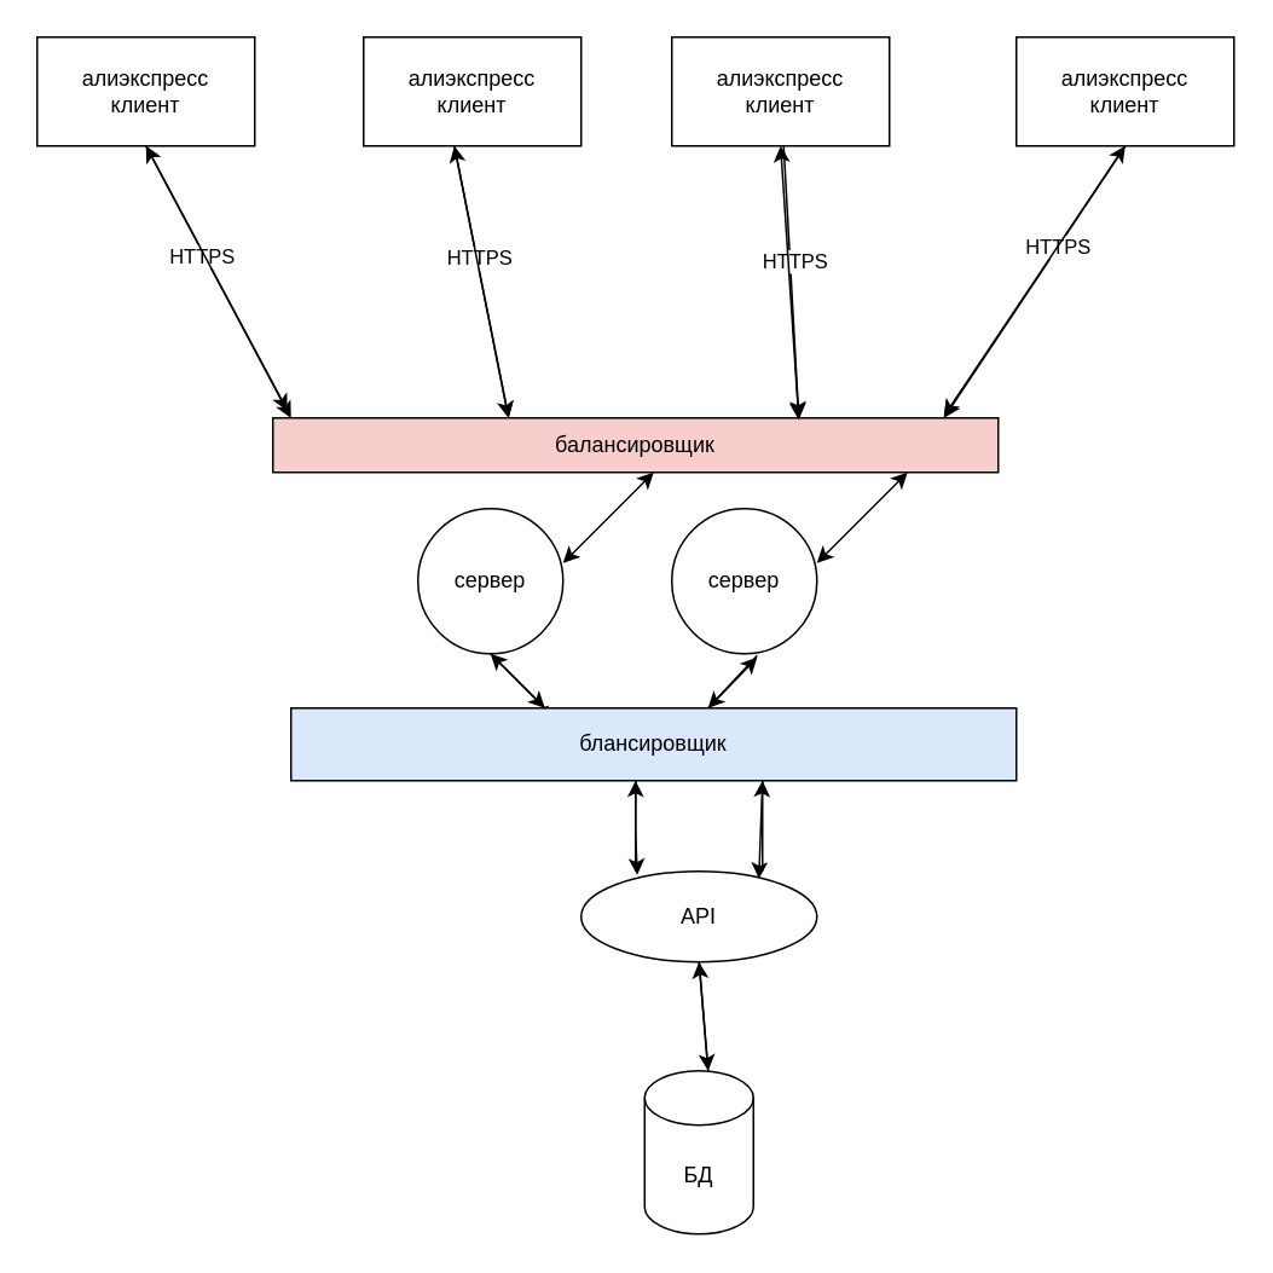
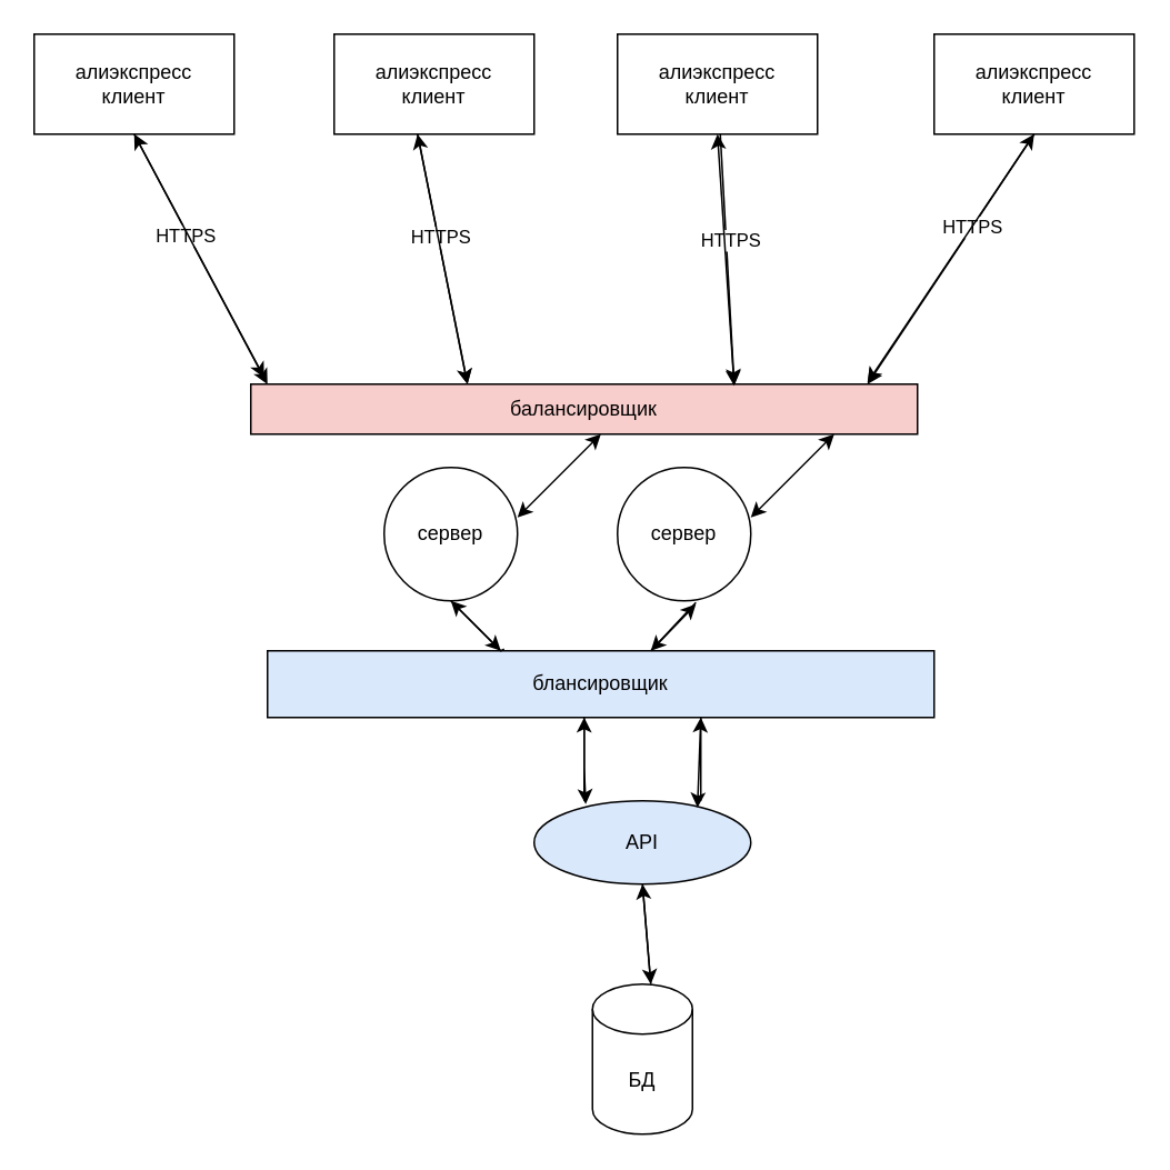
  <mxCell id="0" />
  <mxCell id="1" parent="0" />
  <mxCell id="2" value="&lt;font style=&quot;vertical-align: inherit&quot;&gt;&lt;font style=&quot;vertical-align: inherit&quot;&gt;&lt;font style=&quot;vertical-align: inherit&quot;&gt;&lt;font style=&quot;vertical-align: inherit&quot;&gt;&lt;font style=&quot;vertical-align: inherit&quot;&gt;&lt;font style=&quot;vertical-align: inherit&quot;&gt;алиэкспресс&lt;br&gt;клиент&lt;br&gt;&lt;/font&gt;&lt;/font&gt;&lt;/font&gt;&lt;/font&gt;&lt;/font&gt;&lt;/font&gt;" style="rounded=0;whiteSpace=wrap;html=1;" parent="1" vertex="1"><mxGeometry x="200" y="20" width="120" height="60" as="geometry" /></mxCell>
  <mxCell id="3" value="&lt;font style=&quot;vertical-align: inherit&quot;&gt;&lt;font style=&quot;vertical-align: inherit&quot;&gt;&lt;font style=&quot;vertical-align: inherit&quot;&gt;&lt;font style=&quot;vertical-align: inherit&quot;&gt;&lt;font style=&quot;vertical-align: inherit&quot;&gt;&lt;font style=&quot;vertical-align: inherit&quot;&gt;алиэкспресс&lt;br&gt;клиент&lt;br&gt;&lt;/font&gt;&lt;/font&gt;&lt;/font&gt;&lt;/font&gt;&lt;/font&gt;&lt;/font&gt;" style="rounded=0;whiteSpace=wrap;html=1;" parent="1" vertex="1"><mxGeometry x="20" y="20" width="120" height="60" as="geometry" /></mxCell>
  <mxCell id="4" value="&lt;font style=&quot;vertical-align: inherit&quot;&gt;&lt;font style=&quot;vertical-align: inherit&quot;&gt;&lt;font style=&quot;vertical-align: inherit&quot;&gt;&lt;font style=&quot;vertical-align: inherit&quot;&gt;алиэкспресс&lt;br&gt;клиент&lt;br&gt;&lt;/font&gt;&lt;/font&gt;&lt;/font&gt;&lt;/font&gt;" style="rounded=0;whiteSpace=wrap;html=1;" parent="1" vertex="1"><mxGeometry x="560" y="20" width="120" height="60" as="geometry" /></mxCell>
  <mxCell id="5" value="&lt;font style=&quot;vertical-align: inherit&quot;&gt;&lt;font style=&quot;vertical-align: inherit&quot;&gt;&lt;font style=&quot;vertical-align: inherit&quot;&gt;&lt;font style=&quot;vertical-align: inherit&quot;&gt;алиэкспресс&lt;br&gt;клиент&lt;br&gt;&lt;/font&gt;&lt;/font&gt;&lt;/font&gt;&lt;/font&gt;" style="rounded=0;whiteSpace=wrap;html=1;" parent="1" vertex="1"><mxGeometry x="370" y="20" width="120" height="60" as="geometry" /></mxCell>
  <mxCell id="6" value="" style="endArrow=classic;html=1;rounded=0;exitX=0.5;exitY=1;exitDx=0;exitDy=0;" parent="1" source="3" edge="1"><mxGeometry width="50" height="50" relative="1" as="geometry"><mxPoint x="300" y="220" as="sourcePoint" /><mxPoint x="160" y="230" as="targetPoint" /></mxGeometry></mxCell>
  <mxCell id="7" value="&lt;font style=&quot;vertical-align: inherit&quot;&gt;&lt;font style=&quot;vertical-align: inherit&quot;&gt;HTTPS&lt;/font&gt;&lt;/font&gt;" style="edgeLabel;html=1;align=center;verticalAlign=middle;resizable=0;points=[];" parent="6" vertex="1" connectable="0"><mxGeometry x="-0.201" y="-2" relative="1" as="geometry"><mxPoint as="offset" /></mxGeometry></mxCell>
  <mxCell id="8" value="" style="endArrow=classic;html=1;rounded=0;exitX=0.417;exitY=1;exitDx=0;exitDy=0;exitPerimeter=0;" parent="1" source="2" edge="1"><mxGeometry width="50" height="50" relative="1" as="geometry"><mxPoint x="390" y="260" as="sourcePoint" /><mxPoint x="280" y="230" as="targetPoint" /></mxGeometry></mxCell>
  <mxCell id="9" value="&lt;font style=&quot;vertical-align: inherit&quot;&gt;&lt;font style=&quot;vertical-align: inherit&quot;&gt;HTTPS&lt;/font&gt;&lt;/font&gt;" style="edgeLabel;html=1;align=center;verticalAlign=middle;resizable=0;points=[];" parent="8" vertex="1" connectable="0"><mxGeometry x="-0.157" y="1" relative="1" as="geometry"><mxPoint y="-1" as="offset" /></mxGeometry></mxCell>
  <mxCell id="10" value="" style="endArrow=classic;html=1;rounded=0;" parent="1" source="5" edge="1"><mxGeometry width="50" height="50" relative="1" as="geometry"><mxPoint x="390" y="260" as="sourcePoint" /><mxPoint x="440" y="230" as="targetPoint" /></mxGeometry></mxCell>
  <mxCell id="11" value="&lt;font style=&quot;vertical-align: inherit&quot;&gt;&lt;font style=&quot;vertical-align: inherit&quot;&gt;HTTPS&lt;/font&gt;&lt;/font&gt;" style="edgeLabel;html=1;align=center;verticalAlign=middle;resizable=0;points=[];" parent="10" vertex="1" connectable="0"><mxGeometry x="-0.152" y="2" relative="1" as="geometry"><mxPoint as="offset" /></mxGeometry></mxCell>
  <mxCell id="12" value="" style="endArrow=classic;html=1;rounded=0;exitX=0.5;exitY=1;exitDx=0;exitDy=0;" parent="1" source="4" edge="1"><mxGeometry width="50" height="50" relative="1" as="geometry"><mxPoint x="390" y="260" as="sourcePoint" /><mxPoint x="520" y="230" as="targetPoint" /></mxGeometry></mxCell>
  <mxCell id="13" value="&lt;font style=&quot;vertical-align: inherit&quot;&gt;&lt;font style=&quot;vertical-align: inherit&quot;&gt;HTTPS&lt;/font&gt;&lt;/font&gt;" style="edgeLabel;html=1;align=center;verticalAlign=middle;resizable=0;points=[];" parent="12" vertex="1" connectable="0"><mxGeometry x="-0.252" y="-1" relative="1" as="geometry"><mxPoint as="offset" /></mxGeometry></mxCell>
  <mxCell id="14" value="&lt;font style=&quot;vertical-align: inherit&quot;&gt;&lt;font style=&quot;vertical-align: inherit&quot;&gt;&lt;font style=&quot;vertical-align: inherit&quot;&gt;&lt;font style=&quot;vertical-align: inherit&quot;&gt;&lt;font style=&quot;vertical-align: inherit&quot;&gt;&lt;font style=&quot;vertical-align: inherit&quot;&gt;&lt;font style=&quot;vertical-align: inherit&quot;&gt;&lt;font style=&quot;vertical-align: inherit&quot;&gt;балансировщик&lt;/font&gt;&lt;/font&gt;&lt;/font&gt;&lt;/font&gt;&lt;/font&gt;&lt;/font&gt;&lt;/font&gt;&lt;/font&gt;" style="rounded=0;whiteSpace=wrap;html=1;fillColor=#f8cecc;" parent="1" vertex="1"><mxGeometry x="150" y="230" width="400" height="30" as="geometry" /></mxCell>
  <mxCell id="15" value="&lt;font style=&quot;vertical-align: inherit&quot;&gt;&lt;font style=&quot;vertical-align: inherit&quot;&gt;сервер&lt;/font&gt;&lt;/font&gt;" style="ellipse;whiteSpace=wrap;html=1;aspect=fixed;" parent="1" vertex="1"><mxGeometry x="230" y="280" width="80" height="80" as="geometry" /></mxCell>
  <mxCell id="16" value="&lt;font style=&quot;vertical-align: inherit&quot;&gt;&lt;font style=&quot;vertical-align: inherit&quot;&gt;сервер&lt;/font&gt;&lt;/font&gt;" style="ellipse;whiteSpace=wrap;html=1;aspect=fixed;" parent="1" vertex="1"><mxGeometry x="370" y="280" width="80" height="80" as="geometry" /></mxCell>
  <mxCell id="17" value="" style="endArrow=classic;startArrow=classic;html=1;rounded=0;" parent="1" edge="1"><mxGeometry width="50" height="50" relative="1" as="geometry"><mxPoint x="310" y="310" as="sourcePoint" /><mxPoint x="360" y="260" as="targetPoint" /></mxGeometry></mxCell>
  <mxCell id="18" value="" style="endArrow=classic;startArrow=classic;html=1;rounded=0;" parent="1" edge="1"><mxGeometry width="50" height="50" relative="1" as="geometry"><mxPoint x="450" y="310" as="sourcePoint" /><mxPoint x="500" y="260" as="targetPoint" /></mxGeometry></mxCell>
  <mxCell id="19" value="&lt;font style=&quot;vertical-align: inherit&quot;&gt;&lt;font style=&quot;vertical-align: inherit&quot;&gt;блансировщик&lt;/font&gt;&lt;/font&gt;" style="rounded=0;whiteSpace=wrap;html=1;fillColor=#dae8fc;" parent="1" vertex="1"><mxGeometry x="160" y="390" width="400" height="40" as="geometry" /></mxCell>
  <mxCell id="20" value="" style="endArrow=none;html=1;rounded=0;entryX=0.5;entryY=1;entryDx=0;entryDy=0;exitX=0.355;exitY=-0.025;exitDx=0;exitDy=0;exitPerimeter=0;" parent="1" source="19" target="15" edge="1"><mxGeometry width="50" height="50" relative="1" as="geometry"><mxPoint x="400" y="370" as="sourcePoint" /><mxPoint x="290" y="370" as="targetPoint" /><Array as="points"><mxPoint x="300" y="390" /></Array></mxGeometry></mxCell>
  <mxCell id="21" value="" style="endArrow=none;html=1;rounded=0;entryX=0.588;entryY=1.013;entryDx=0;entryDy=0;entryPerimeter=0;exitX=0.575;exitY=0;exitDx=0;exitDy=0;exitPerimeter=0;" parent="1" source="19" target="16" edge="1"><mxGeometry width="50" height="50" relative="1" as="geometry"><mxPoint x="400" y="370" as="sourcePoint" /><mxPoint x="450" y="320" as="targetPoint" /></mxGeometry></mxCell>
  <mxCell id="22" value="" style="endArrow=none;html=1;rounded=0;entryX=0.65;entryY=1;entryDx=0;entryDy=0;entryPerimeter=0;" parent="1" target="19" edge="1"><mxGeometry width="50" height="50" relative="1" as="geometry"><mxPoint x="420" y="480" as="sourcePoint" /><mxPoint x="424" y="440" as="targetPoint" /></mxGeometry></mxCell>
  <mxCell id="23" value="" style="endArrow=none;html=1;rounded=0;exitX=0.5;exitY=1;exitDx=0;exitDy=0;" parent="1" source="25" edge="1"><mxGeometry width="50" height="50" relative="1" as="geometry"><mxPoint x="390" y="570" as="sourcePoint" /><mxPoint x="390" y="590" as="targetPoint" /></mxGeometry></mxCell>
  <mxCell id="24" value="" style="endArrow=none;html=1;rounded=0;" parent="1" edge="1"><mxGeometry width="50" height="50" relative="1" as="geometry"><mxPoint x="350" y="480" as="sourcePoint" /><mxPoint x="350" y="430" as="targetPoint" /></mxGeometry></mxCell>
- <mxCell id="25" value="&lt;font style=&quot;vertical-align: inherit&quot;&gt;&lt;font style=&quot;vertical-align: inherit&quot;&gt;АPI&lt;/font&gt;&lt;/font&gt;" style="ellipse;whiteSpace=wrap;html=1;" parent="1" vertex="1"><mxGeometry x="320" y="480" width="130" height="50" as="geometry" /></mxCell>
+ <mxCell id="25" value="&lt;font style=&quot;vertical-align: inherit&quot;&gt;&lt;font style=&quot;vertical-align: inherit&quot;&gt;АPI&lt;/font&gt;&lt;/font&gt;" style="ellipse;whiteSpace=wrap;html=1;fillColor=#dae8fc;" parent="1" vertex="1"><mxGeometry x="320" y="480" width="130" height="50" as="geometry" /></mxCell>
  <mxCell id="26" value="&lt;font style=&quot;vertical-align: inherit&quot;&gt;&lt;font style=&quot;vertical-align: inherit&quot;&gt;БД&lt;/font&gt;&lt;/font&gt;" style="shape=cylinder3;whiteSpace=wrap;html=1;boundedLbl=1;backgroundOutline=1;size=15;" parent="1" vertex="1"><mxGeometry x="355" y="590" width="60" height="90" as="geometry" /></mxCell>
  <mxCell id="27" value="" style="endArrow=classic;startArrow=classic;html=1;rounded=0;exitX=0.5;exitY=1;exitDx=0;exitDy=0;" parent="1" source="25" edge="1"><mxGeometry width="50" height="50" relative="1" as="geometry"><mxPoint x="400" y="470" as="sourcePoint" /><mxPoint x="390" y="590" as="targetPoint" /><Array as="points"><mxPoint x="390" y="590" /></Array></mxGeometry></mxCell>
  <mxCell id="28" value="" style="endArrow=classic;startArrow=classic;html=1;rounded=0;exitX=0.238;exitY=0.04;exitDx=0;exitDy=0;exitPerimeter=0;" parent="1" source="25" edge="1"><mxGeometry width="50" height="50" relative="1" as="geometry"><mxPoint x="400" y="470" as="sourcePoint" /><mxPoint x="350" y="430" as="targetPoint" /><Array as="points"><mxPoint x="350" y="460" /></Array></mxGeometry></mxCell>
  <mxCell id="29" value="" style="endArrow=classic;startArrow=classic;html=1;rounded=0;exitX=0.754;exitY=0.08;exitDx=0;exitDy=0;exitPerimeter=0;" parent="1" source="25" edge="1"><mxGeometry width="50" height="50" relative="1" as="geometry"><mxPoint x="400" y="470" as="sourcePoint" /><mxPoint x="420" y="430" as="targetPoint" /></mxGeometry></mxCell>
  <mxCell id="30" value="" style="endArrow=classic;startArrow=classic;html=1;rounded=0;" parent="1" edge="1"><mxGeometry width="50" height="50" relative="1" as="geometry"><mxPoint x="300" y="390" as="sourcePoint" /><mxPoint x="270" y="360" as="targetPoint" /></mxGeometry></mxCell>
  <mxCell id="31" value="" style="endArrow=classic;startArrow=classic;html=1;rounded=0;entryX=0.588;entryY=1.025;entryDx=0;entryDy=0;entryPerimeter=0;exitX=0.575;exitY=0;exitDx=0;exitDy=0;exitPerimeter=0;" parent="1" source="19" target="16" edge="1"><mxGeometry width="50" height="50" relative="1" as="geometry"><mxPoint x="400" y="470" as="sourcePoint" /><mxPoint x="450" y="420" as="targetPoint" /></mxGeometry></mxCell>
  <mxCell id="32" value="" style="endArrow=classic;startArrow=classic;html=1;rounded=0;exitX=0.02;exitY=-0.133;exitDx=0;exitDy=0;exitPerimeter=0;entryX=0.5;entryY=1;entryDx=0;entryDy=0;" parent="1" source="14" target="3" edge="1"><mxGeometry width="50" height="50" relative="1" as="geometry"><mxPoint x="400" y="270" as="sourcePoint" /><mxPoint x="450" y="220" as="targetPoint" /></mxGeometry></mxCell>
  <mxCell id="33" value="" style="endArrow=classic;startArrow=classic;html=1;rounded=0;entryX=0.325;entryY=0;entryDx=0;entryDy=0;entryPerimeter=0;exitX=0.417;exitY=1;exitDx=0;exitDy=0;exitPerimeter=0;" parent="1" source="2" target="14" edge="1"><mxGeometry width="50" height="50" relative="1" as="geometry"><mxPoint x="400" y="270" as="sourcePoint" /><mxPoint x="450" y="220" as="targetPoint" /></mxGeometry></mxCell>
  <mxCell id="34" value="" style="endArrow=classic;startArrow=classic;html=1;rounded=0;entryX=0.5;entryY=1;entryDx=0;entryDy=0;exitX=0.925;exitY=-0.033;exitDx=0;exitDy=0;exitPerimeter=0;" parent="1" source="14" target="4" edge="1"><mxGeometry width="50" height="50" relative="1" as="geometry"><mxPoint x="400" y="270" as="sourcePoint" /><mxPoint x="450" y="220" as="targetPoint" /></mxGeometry></mxCell>
  <mxCell id="35" value="" style="endArrow=classic;startArrow=classic;html=1;rounded=0;entryX=0.5;entryY=1;entryDx=0;entryDy=0;exitX=0.725;exitY=0.033;exitDx=0;exitDy=0;exitPerimeter=0;" parent="1" source="14" target="5" edge="1"><mxGeometry width="50" height="50" relative="1" as="geometry"><mxPoint x="440" y="220" as="sourcePoint" /><mxPoint x="450" y="220" as="targetPoint" /></mxGeometry></mxCell>
